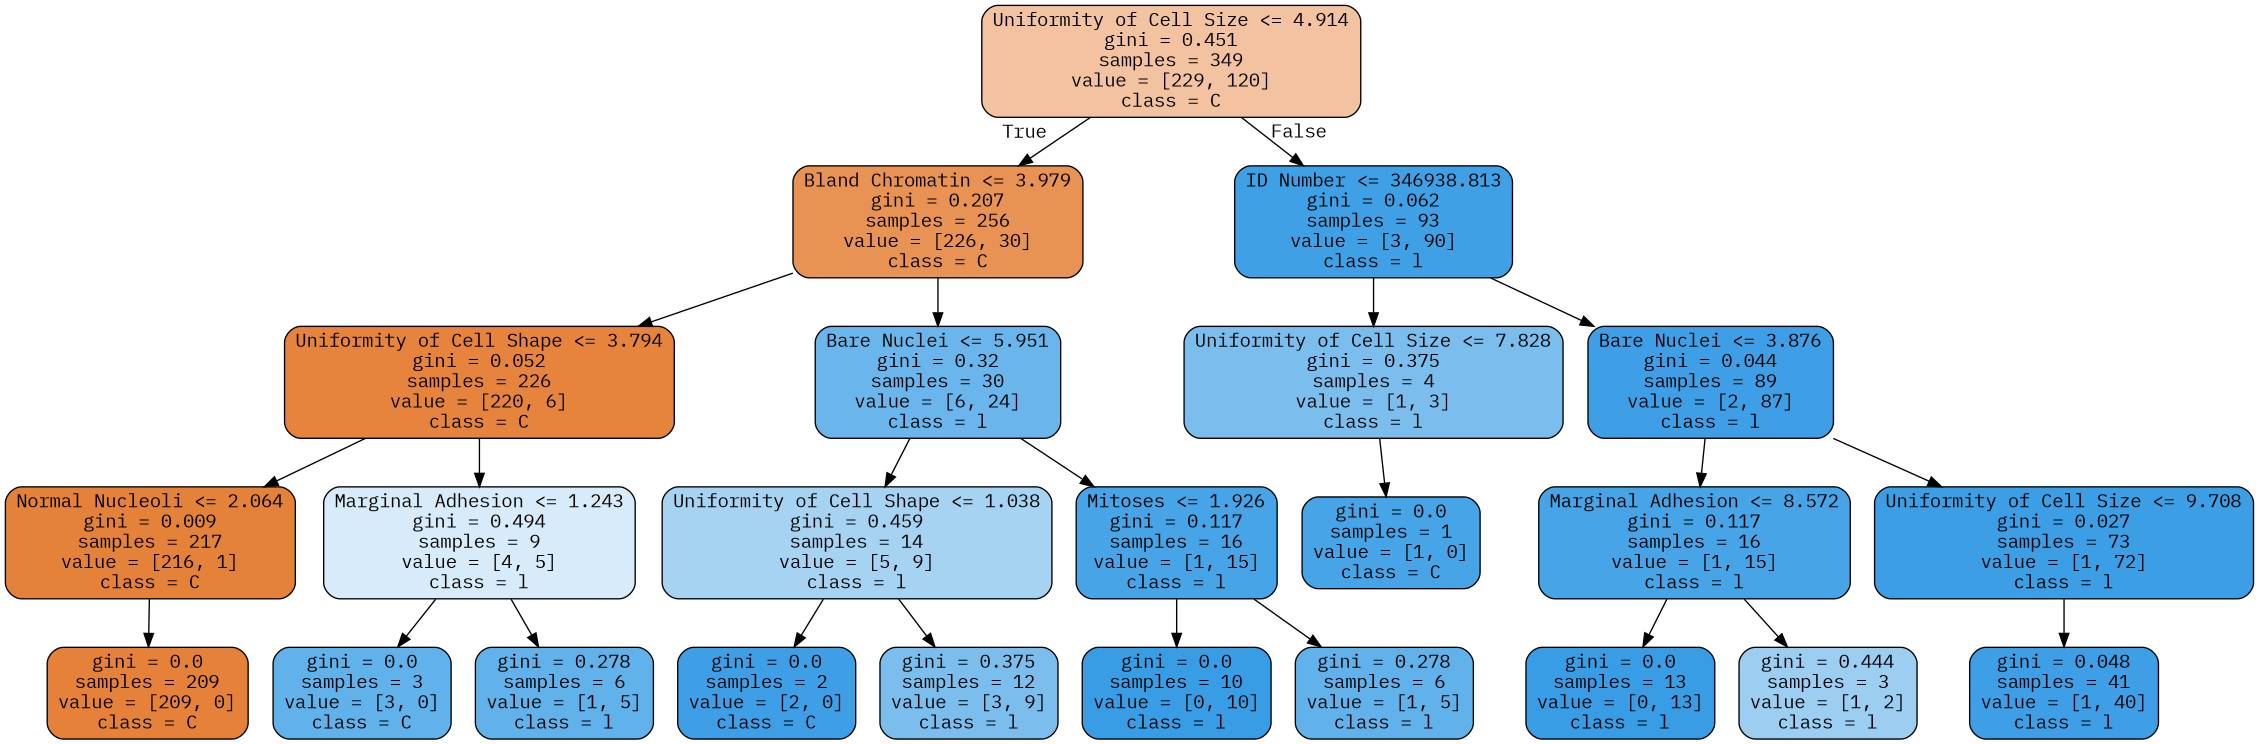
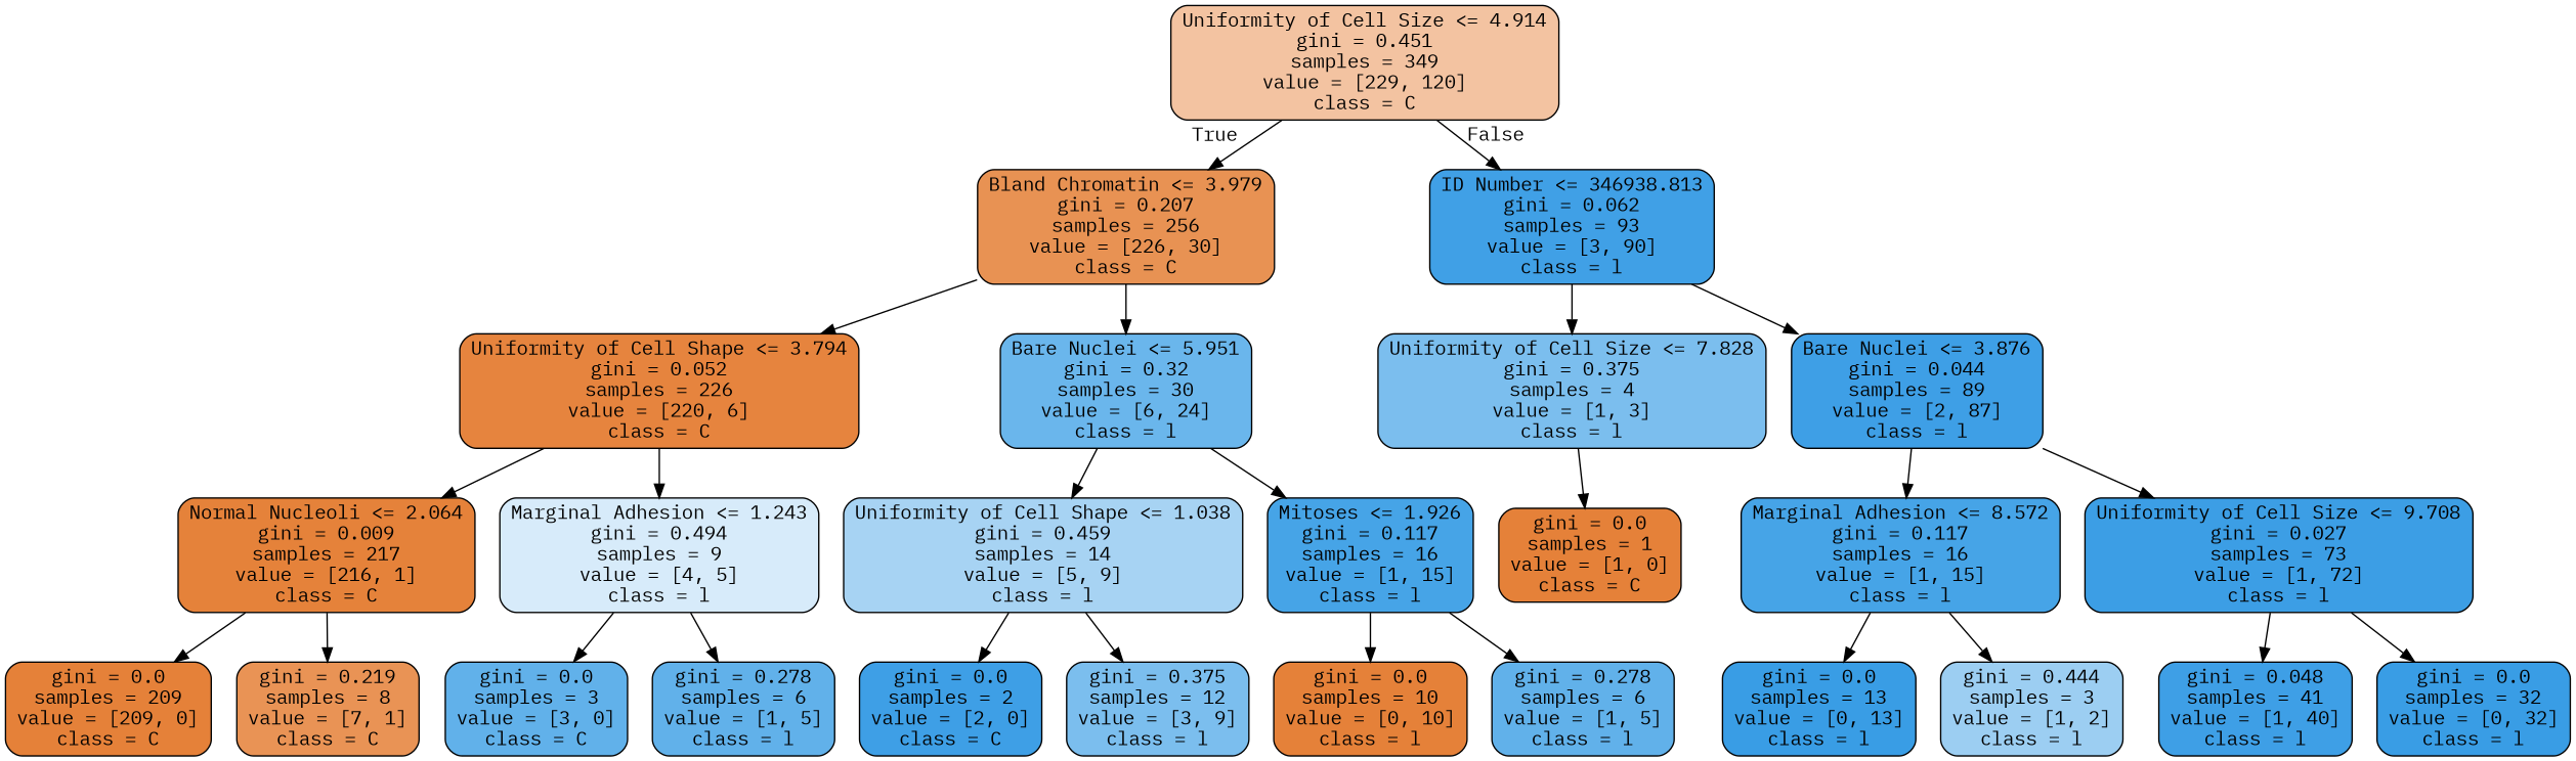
  digraph {
    fontname="IBM Plex Mono"
    node [color=black fillcolor="#3e9fe6" fontname="IBM Plex Mono" shape=box style="filled, rounded"]
    edge [fontname="IBM Plex Mono"]
    n1 [fillcolor="#f3c3a1" label="Uniformity of Cell Size <= 4.914\ngini = 0.451\nsamples = 349\nvalue = [229, 120]\nclass = C"]
    n2 [fillcolor="#e89253" label="Bland Chromatin <= 3.979\ngini = 0.207\nsamples = 256\nvalue = [226, 30]\nclass = C"]
    n3 [fillcolor="#40a0e6" label="ID Number <= 346938.813\ngini = 0.062\nsamples = 93\nvalue = [3, 90]\nclass = l"]
    n4 [fillcolor="#e6843e" label="Uniformity of Cell Shape <= 3.794\ngini = 0.052\nsamples = 226\nvalue = [220, 6]\nclass = C"]
    n5 [fillcolor="#6ab6ec" label="Bare Nuclei <= 5.951\ngini = 0.32\nsamples = 30\nvalue = [6, 24]\nclass = l"]
    n6 [fillcolor="#7bbeee" label="Uniformity of Cell Size <= 7.828\ngini = 0.375\nsamples = 4\nvalue = [1, 3]\nclass = l"]
    n7 [label="Bare Nuclei <= 3.876\ngini = 0.044\nsamples = 89\nvalue = [2, 87]\nclass = l"]
    n8 [fillcolor="#e5823a" label="Normal Nucleoli <= 2.064\ngini = 0.009\nsamples = 217\nvalue = [216, 1]\nclass = C"]
    n9 [fillcolor="#d7ebfa" label="Marginal Adhesion <= 1.243\ngini = 0.494\nsamples = 9\nvalue = [4, 5]\nclass = l"]
    n10 [fillcolor="#a7d3f3" label="Uniformity of Cell Shape <= 1.038\ngini = 0.459\nsamples = 14\nvalue = [5, 9]\nclass = l"]
    n11 [fillcolor="#46a4e7" label="Mitoses <= 1.926\ngini = 0.117\nsamples = 16\nvalue = [1, 15]\nclass = l"]
    n12 [fillcolor="#e58139" label="gini = 0.0\nsamples = 209\nvalue = [209, 0]\nclass = C"]
+   n13 [fillcolor="#e99355" label="gini = 0.219\nsamples = 8\nvalue = [7, 1]\nclass = C"]
    n14 [fillcolor="#61b1ea" label="gini = 0.0\nsamples = 3\nvalue = [3, 0]\nclass = C"]
    n15 [fillcolor="#61b1ea" label="gini = 0.278\nsamples = 6\nvalue = [1, 5]\nclass = l"]
    n16 [label="gini = 0.0\nsamples = 2\nvalue = [2, 0]\nclass = C"]
    n17 [fillcolor="#7bbeee" label="gini = 0.375\nsamples = 12\nvalue = [3, 9]\nclass = l"]
-   n18 [fillcolor="#399de5" label="gini = 0.0\nsamples = 10\nvalue = [0, 10]\nclass = l"]
+   n18 [fillcolor="#e58139" label="gini = 0.0\nsamples = 10\nvalue = [0, 10]\nclass = l"]
    n19 [fillcolor="#61b1ea" label="gini = 0.278\nsamples = 6\nvalue = [1, 5]\nclass = l"]
-   n20 [fillcolor="#46a4e7" label="gini = 0.0\nsamples = 1\nvalue = [1, 0]\nclass = C"]
+   n20 [fillcolor="#e58139" label="gini = 0.0\nsamples = 1\nvalue = [1, 0]\nclass = C"]
    n21 [fillcolor="#46a4e7" label="Marginal Adhesion <= 8.572\ngini = 0.117\nsamples = 16\nvalue = [1, 15]\nclass = l"]
    n22 [fillcolor="#3c9ee5" label="Uniformity of Cell Size <= 9.708\ngini = 0.027\nsamples = 73\nvalue = [1, 72]\nclass = l"]
    n23 [fillcolor="#399de5" label="gini = 0.0\nsamples = 13\nvalue = [0, 13]\nclass = l"]
    n24 [fillcolor="#9ccef2" label="gini = 0.444\nsamples = 3\nvalue = [1, 2]\nclass = l"]
    n25 [label="gini = 0.048\nsamples = 41\nvalue = [1, 40]\nclass = l"]
+   n26 [fillcolor="#399de5" label="gini = 0.0\nsamples = 32\nvalue = [0, 32]\nclass = l"]
    n1 -> n2 [headlabel=True labelangle=45 labeldistance=2.5]
    n1 -> n3 [headlabel=False labelangle=-45 labeldistance=2.5]
    n2 -> n4
    n2 -> n5
    n3 -> n6
    n3 -> n7
    n4 -> n8
    n4 -> n9
    n5 -> n10
    n5 -> n11
    n6 -> n20
    n7 -> n21
    n7 -> n22
    n8 -> n12
+   n8 -> n13
    n9 -> n14
    n9 -> n15
    n10 -> n16
    n10 -> n17
    n11 -> n18
    n11 -> n19
    n21 -> n23
    n21 -> n24
    n22 -> n25
+   n22 -> n26
  }
